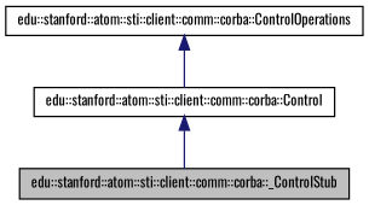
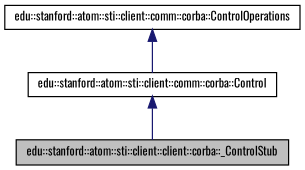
  digraph {
    fontname=Oswald
    node [color=black fillcolor=white fontname=Oswald fontsize=10 shape=record style=filled]
    edge [color=midnightblue dir=back fontname=Oswald fontsize=10 labelfontname="FreeSans.ttf" labelfontsize=10 style=solid]
-   n1 [fillcolor=grey75 fontcolor=black height=0.2 label="edu::stanford::atom::sti::client::comm::corba::_ControlStub" width=0.4]
+   n1 [fillcolor=grey75 fontcolor=black height=0.2 label="edu::stanford::atom::sti::client::client::corba::_ControlStub" width=0.4]
    n2 [height=0.2 label="edu::stanford::atom::sti::client::comm::corba::Control" width=0.4]
    n3 [height=0.2 label="edu::stanford::atom::sti::client::comm::corba::ControlOperations" width=0.4]
    n2 -> n1
    n3 -> n2
  }
